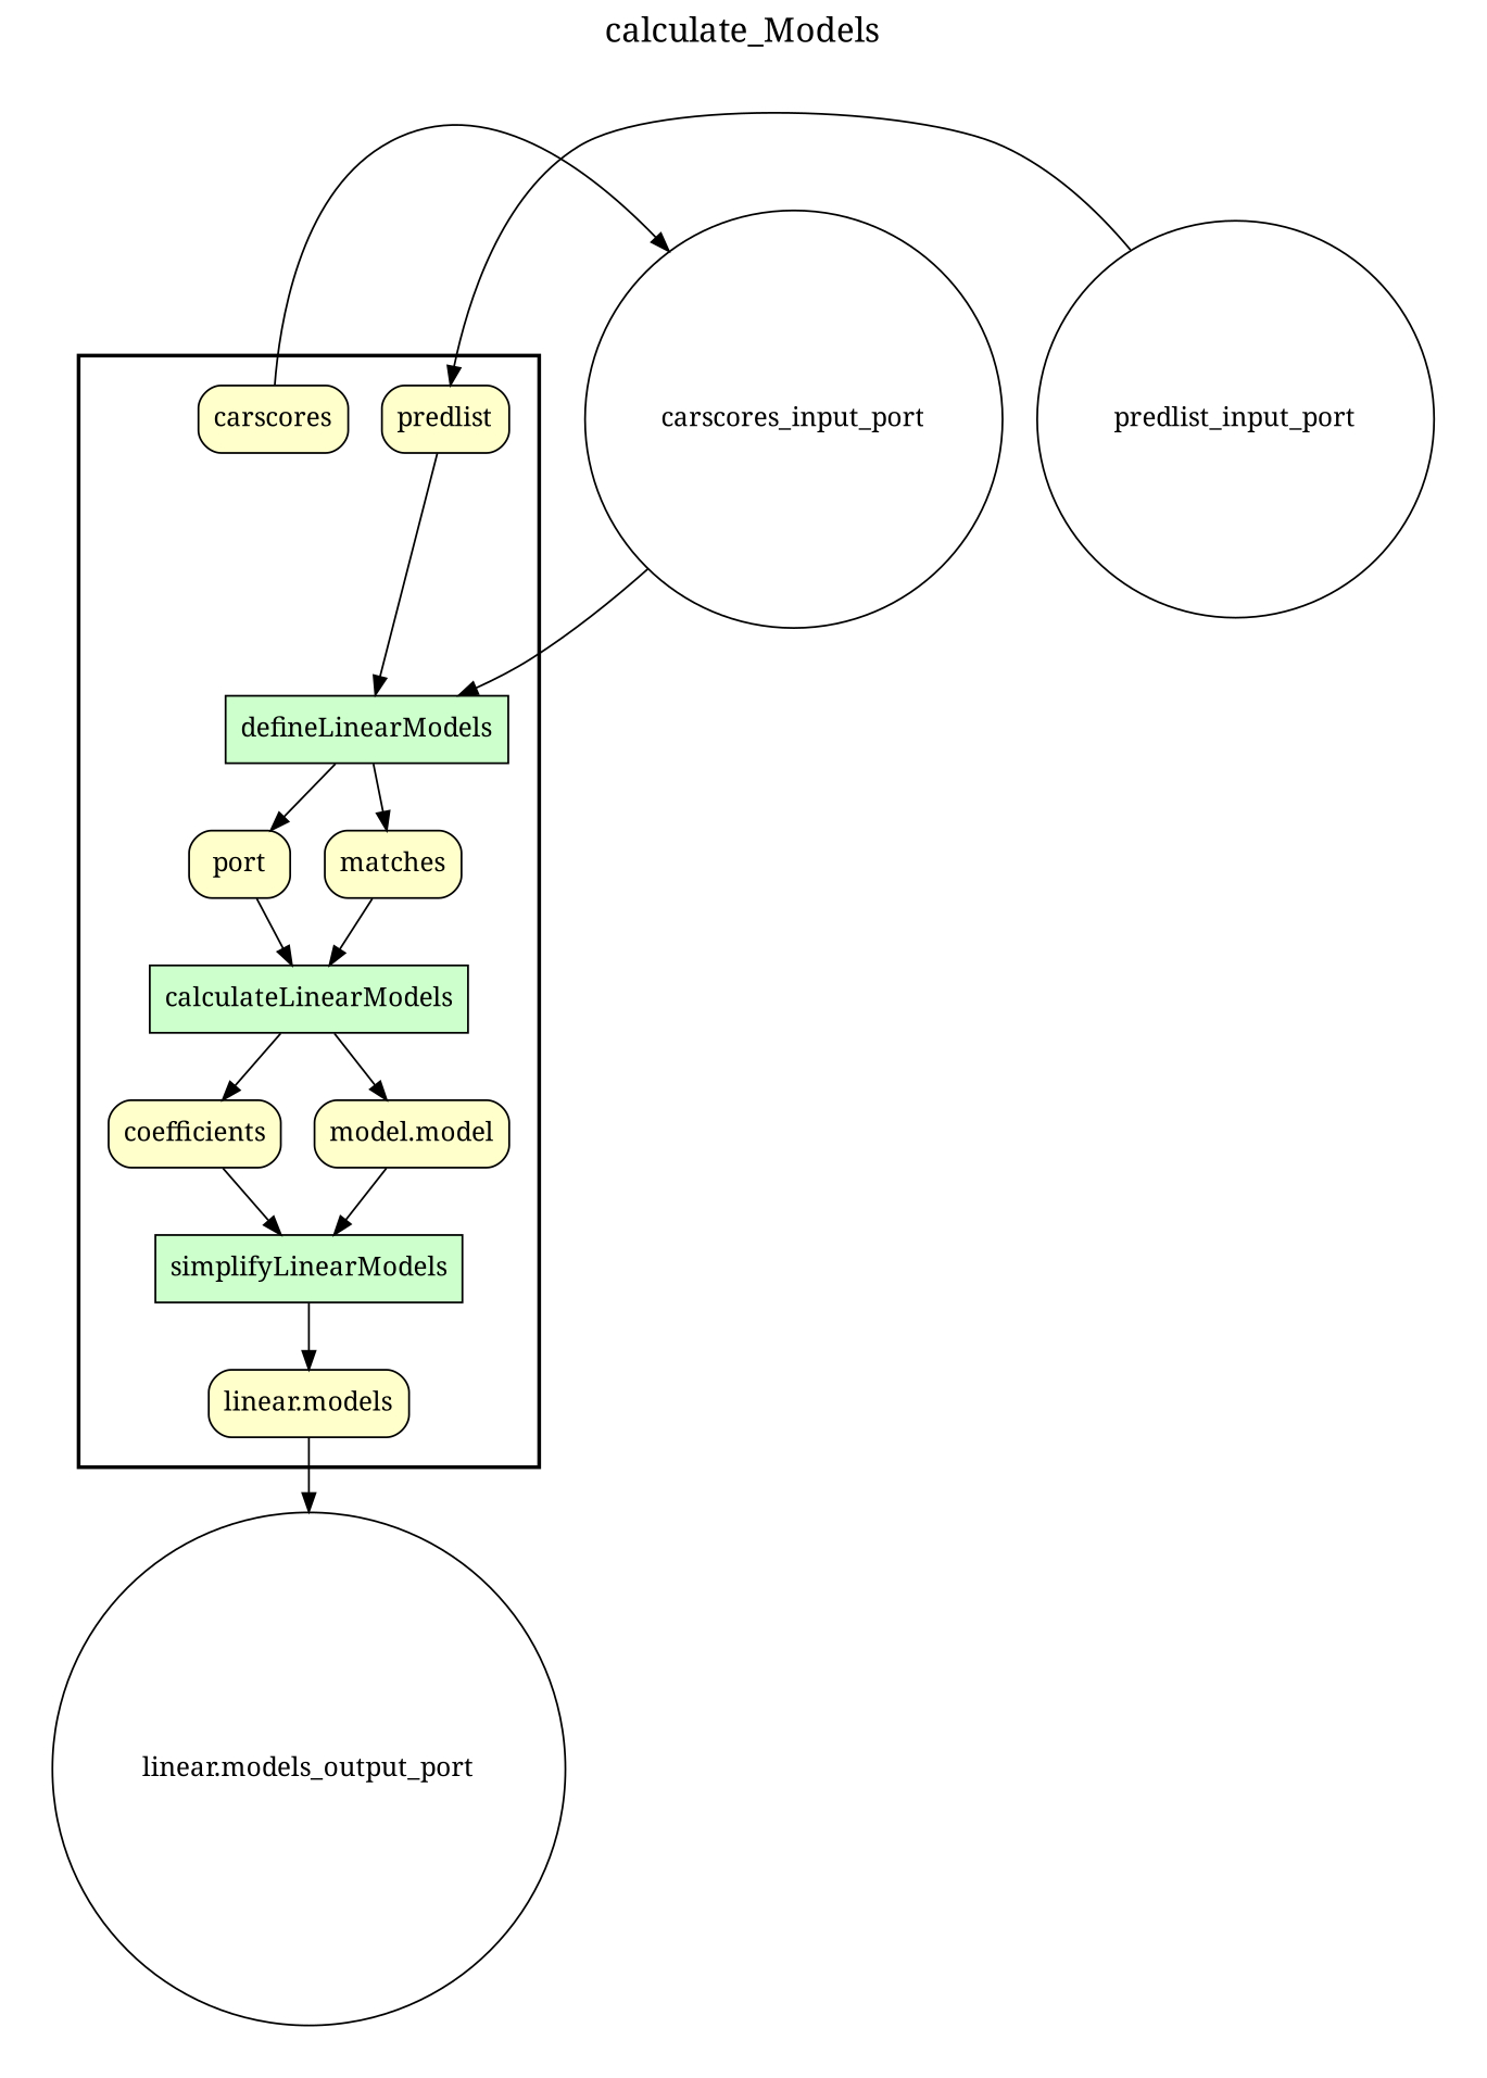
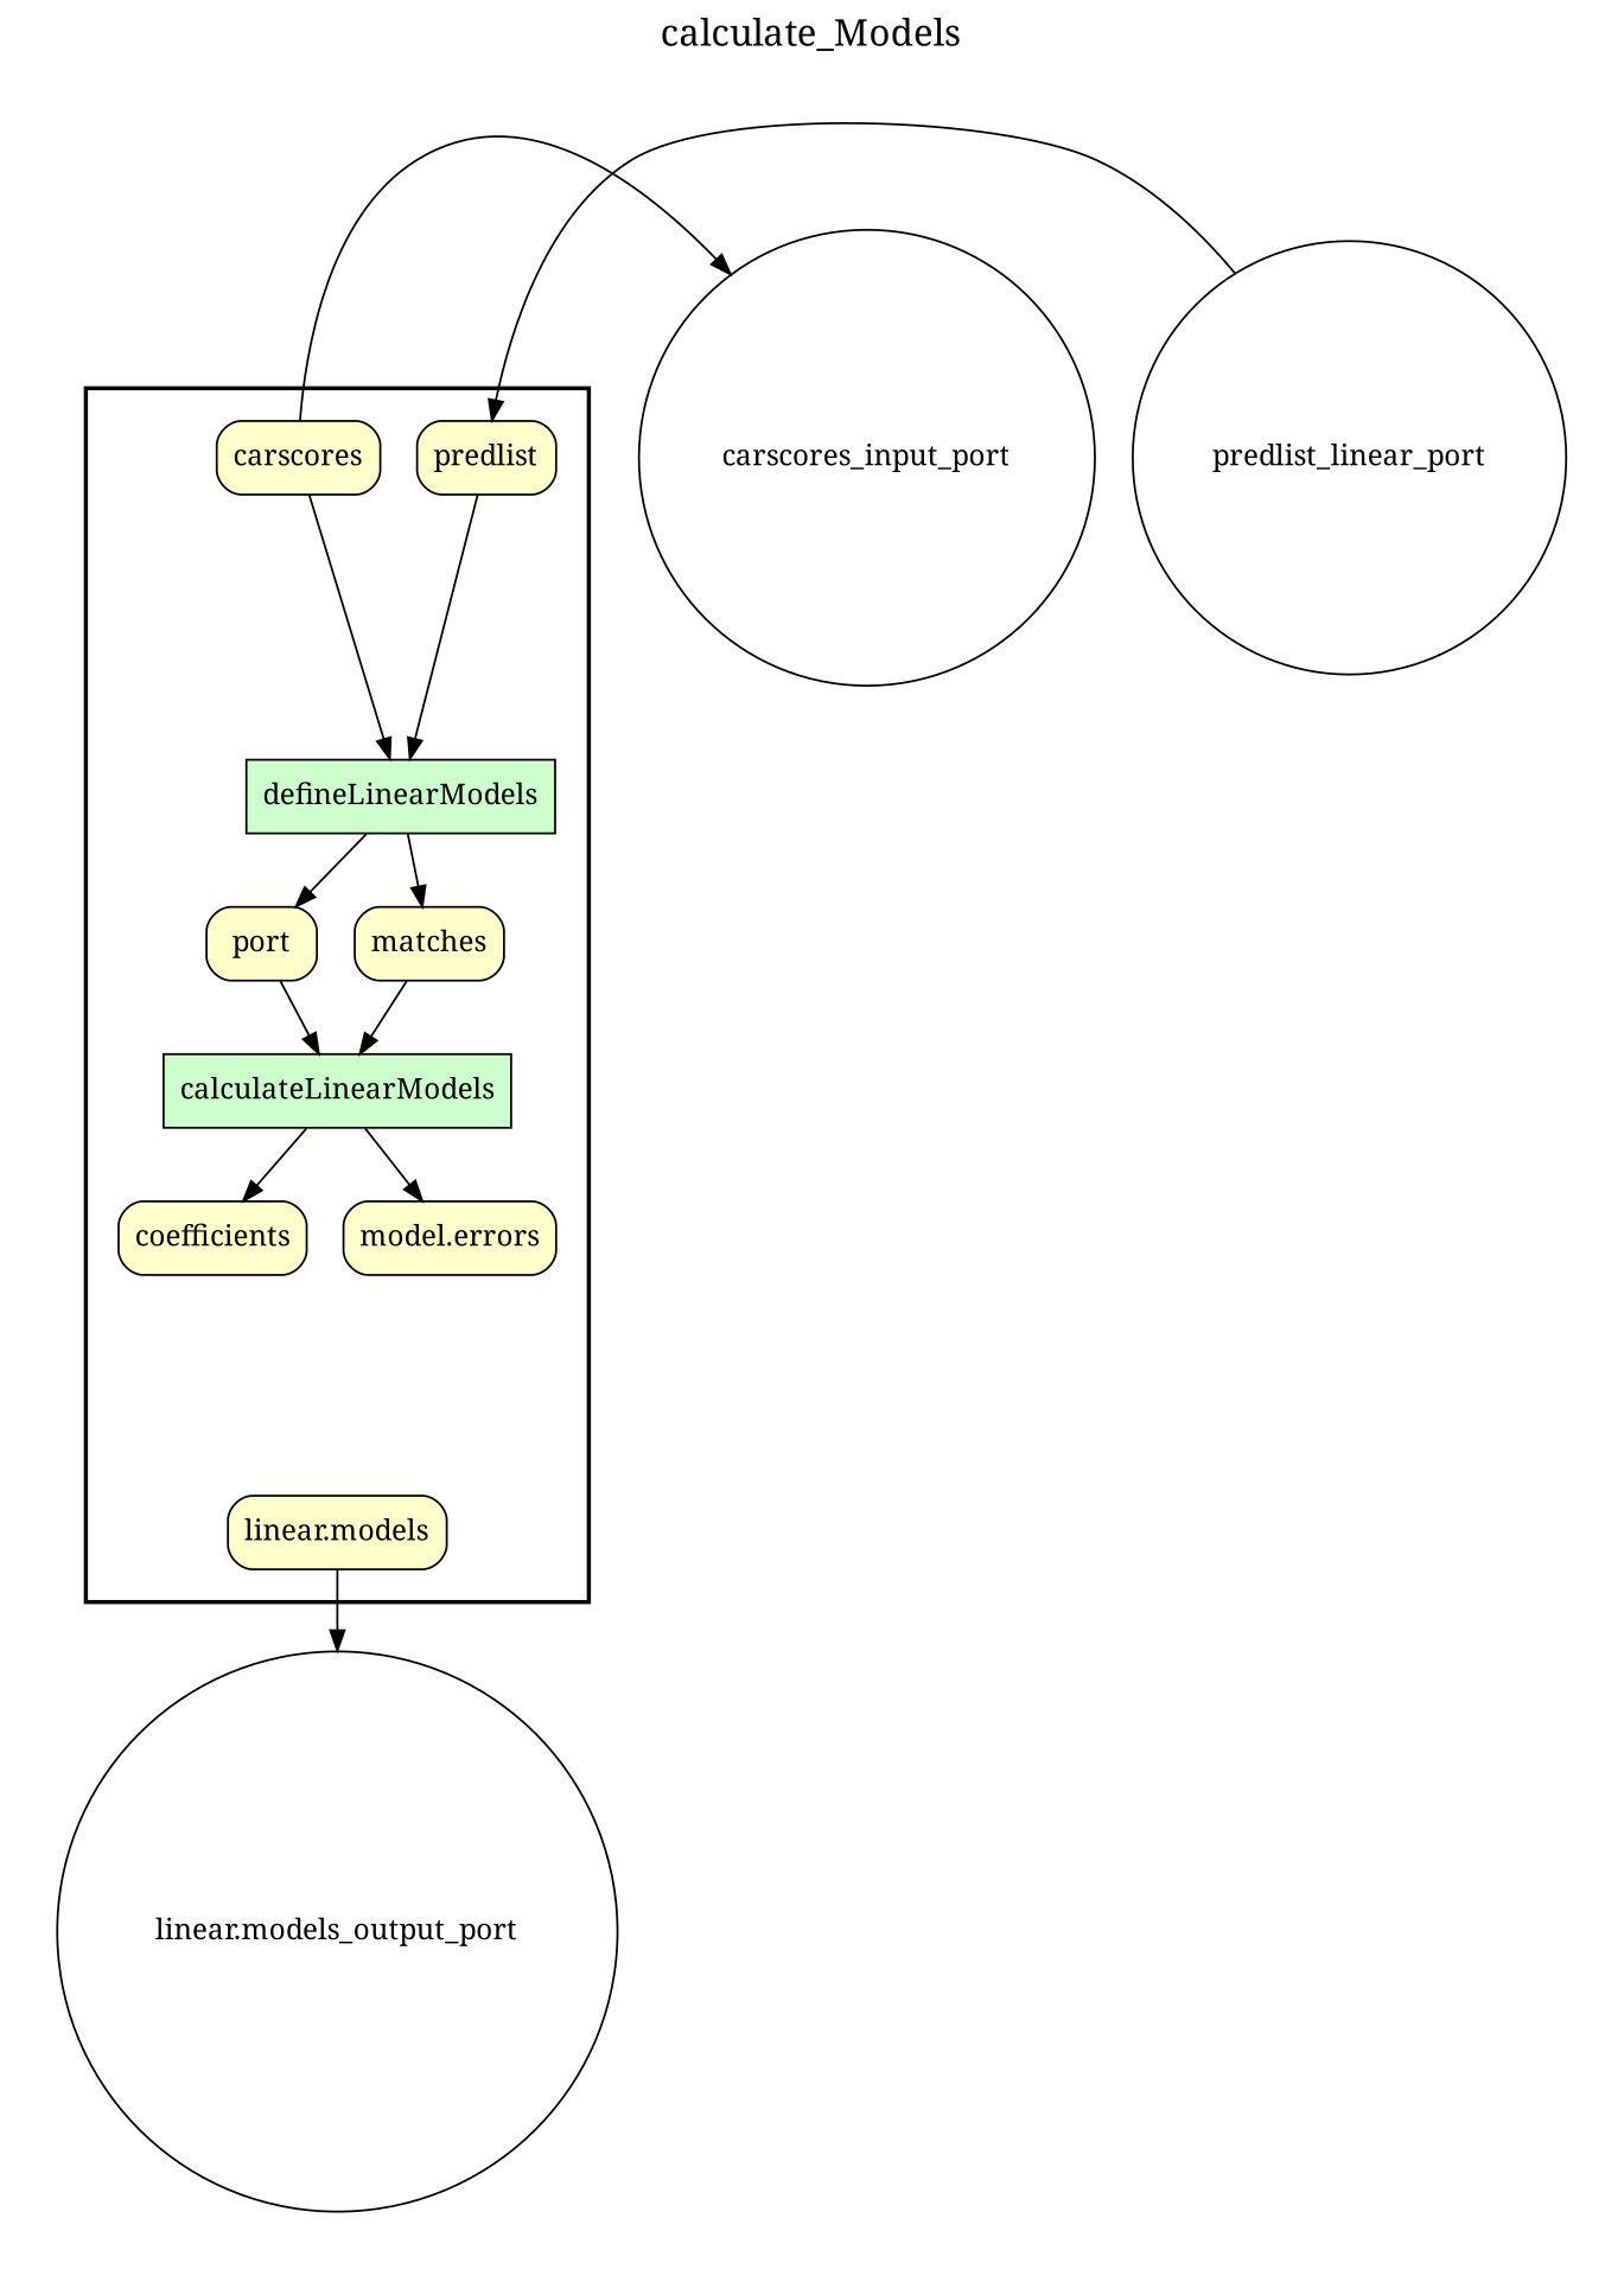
  digraph {
    fontname="Noto Serif"
    fontsize=18
    label=calculate_Models
    labelloc=t
    rankdir=TB
    node [fillcolor="#FFFFCC" fontname="Noto Serif" peripheries=1 shape=box style="rounded,filled"]
    edge [fontname="Noto Serif"]
    defineLinearModels [fillcolor="#CCFFCC" style=filled]
    n2 [label=port]
    matches
    calculateLinearModels [fillcolor="#CCFFCC" style=filled]
    coefficients
-   "model.errors" [label="model.model"]
-   simplifyLinearModels [fillcolor="#CCFFCC" style=filled]
+   "model.errors"
    "linear.models"
    predlist
    carscores
-   predlist_input_port [fillcolor="#FFFFFF" shape=circle width=0.2]
+   predlist_input_port [fillcolor="#FFFFFF" shape=circle width=0.2 label=predlist_linear_port]
    carscores_input_port [fillcolor="#FFFFFF" shape=circle width=0.2]
    "linear.models_output_port" [fillcolor="#FFFFFF" shape=circle width=0.2]
    subgraph cluster_1 {
      color=black
      label=""
      penwidth=2
      subgraph cluster_2 {
        color=black
        label=""
        penwidth=0
        defineLinearModels
        n2
        matches
        calculateLinearModels
        coefficients
        "model.errors"
-       simplifyLinearModels
        "linear.models"
        predlist
        carscores
      }
    }
    subgraph cluster_3 {
      label=""
      penwidth=0
      subgraph cluster_4 {
        label=""
        penwidth=0
        predlist_input_port
        carscores_input_port
      }
    }
    subgraph cluster_5 {
      label=""
      penwidth=0
      subgraph cluster_6 {
        label=""
        penwidth=0
        "linear.models_output_port"
      }
    }
    defineLinearModels -> n2
    defineLinearModels -> matches
    n2 -> calculateLinearModels
    matches -> calculateLinearModels
    calculateLinearModels -> coefficients
    calculateLinearModels -> "model.errors"
-   coefficients -> simplifyLinearModels
-   "model.errors" -> simplifyLinearModels
-   simplifyLinearModels -> "linear.models"
    "linear.models" -> "linear.models_output_port"
    predlist -> defineLinearModels
-   carscores_input_port -> defineLinearModels
+   carscores -> defineLinearModels
    carscores -> carscores_input_port
    predlist_input_port -> predlist
  }
